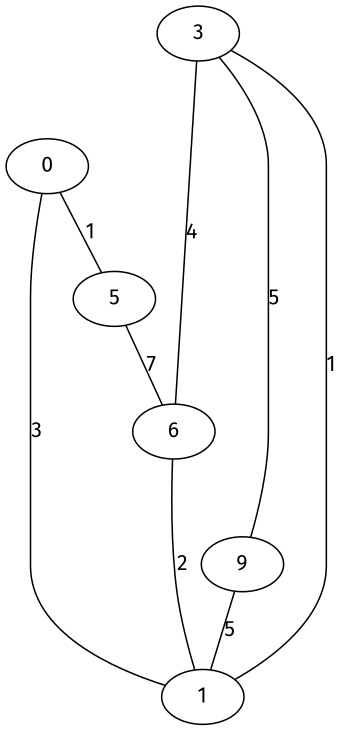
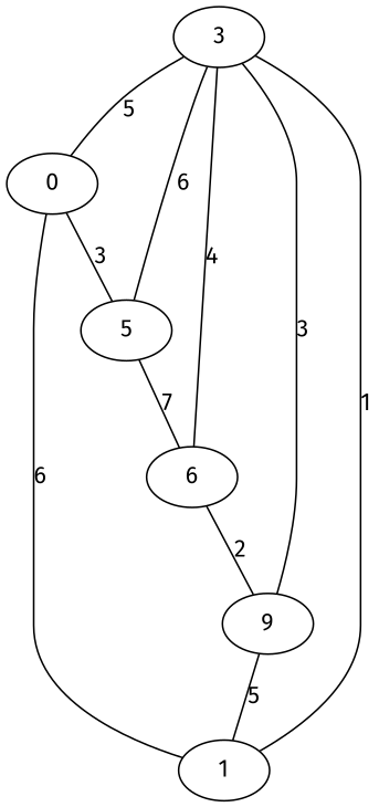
  graph {
    fontname="Fira Sans"
    node [fontname="Fira Sans"]
    edge [fontname="Fira Sans"]
    n1 [label=0]
    1
    5
    6
    n5 [label=9]
    3
-   n1 -- 5 [label=1]
-   1 -- n1 [label=3]
+   n1 -- 5 [label=3]
+   1 -- n1 [label=6]
    5 -- 6 [label=7]
-   6 -- 1 [label=2]
+   6 -- n5 [label=2]
    n5 -- 1 [label=5]
+   3 -- n1 [label=5]
    3 -- 1 [label=1]
+   3 -- 5 [label=6]
    3 -- 6 [label=4]
-   3 -- n5 [label=5]
+   3 -- n5 [label=3]
  }
